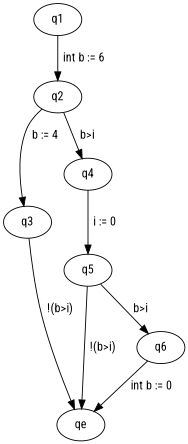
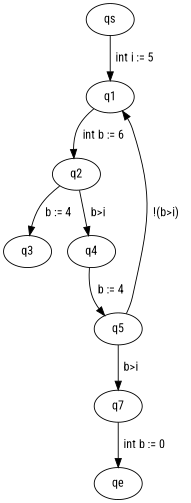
  digraph {
    fontname="Roboto Condensed"
    node [fontname="Roboto Condensed"]
    edge [fontname="Roboto Condensed"]
+   qs
    q1
    q2
    q3
    q4
    qe
    q5
-   q6
+   q6 [label=q7]
+   qs -> q1 [label="  int i := 5   "]
    q1 -> q2 [label="  int b := 6   "]
    q2 -> q3 [label="  b := 4   "]
    q2 -> q4 [label="  b>i   "]
-   q3 -> qe [label="  !(b>i)   "]
-   q4 -> q5 [label="  i := 0   "]
-   q5 -> qe [label="  !(b>i)   "]
+   q4 -> q5 [label="  b := 4   "]
+   q5 -> q1 [label="  !(b>i)   "]
    q5 -> q6 [label="  b>i   "]
    q6 -> qe [label="  int b := 0   "]
  }
